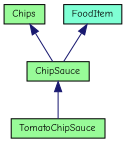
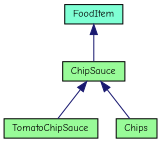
  digraph {
    fontname="Comic Neue"
    node [color=black fillcolor=palegreen fontname="Comic Neue" fontsize=10 shape=record style=filled]
    edge [color=midnightblue dir=back fontname="Comic Neue" fontsize=10 labelfontname=Helvetica labelfontsize=10 style=solid]
    n1 [fontcolor=black height=0.2 label=TomatoChipSauce width=0.4]
    n2 [height=0.2 label=ChipSauce width=0.4]
    n3 [height=0.2 label=Chips width=0.4]
    n4 [fillcolor=aquamarine height=0.2 label=FoodItem width=0.4]
    n2 -> n1
-   n3 -> n2
+   n2 -> n3
    n4 -> n2
  }
